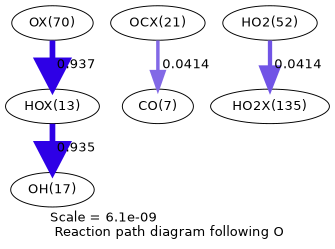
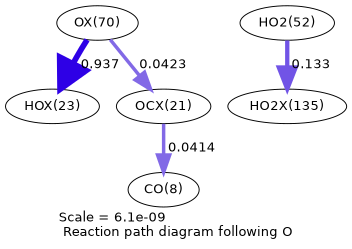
  digraph {
    fontname=Helvetica
    label="Scale = 6.1e-09\l Reaction path diagram following O"
    node [fontname=Helvetica]
    edge [arrowsize=1.81 color="0.7, 1.44, 0.9" fontname=Helvetica penwidth=5.95]
    n1 [label="OX(70)"]
-   n2 [label="HOX(13)"]
+   n2 [label="HOX(23)"]
    n3 [label="OCX(21)"]
-   n4 [label="OH(17)"]
-   n5 [label="CO(7)"]
+   n5 [label="CO(8)"]
    n6 [label="HO2(52)"]
    n7 [label="HO2X(135)"]
    n1 -> n2 [arrowsize=2.98 label=" 0.937"]
-   n2 -> n4 [arrowsize=2.97 label=" 0.935"]
+   n1 -> n3 [color="0.7, 0.542, 0.9" label=" 0.0423" penwidth=3.61]
    n3 -> n5 [color="0.7, 0.542, 0.9" label=" 0.0414" penwidth=3.61]
-   n6 -> n7 [arrowsize=2.24 color="0.7, 0.633, 0.9" label=" 0.0414" penwidth=4.48]
+   n6 -> n7 [arrowsize=2.24 color="0.7, 0.633, 0.9" label=" 0.133" penwidth=4.48]
  }
